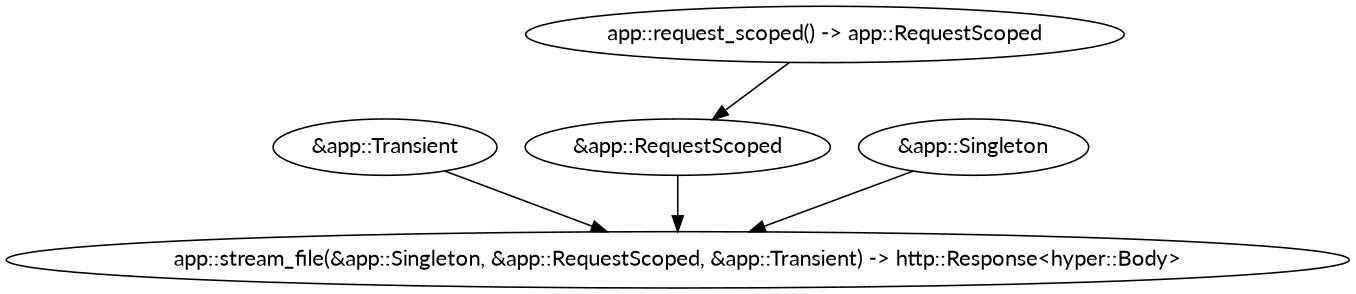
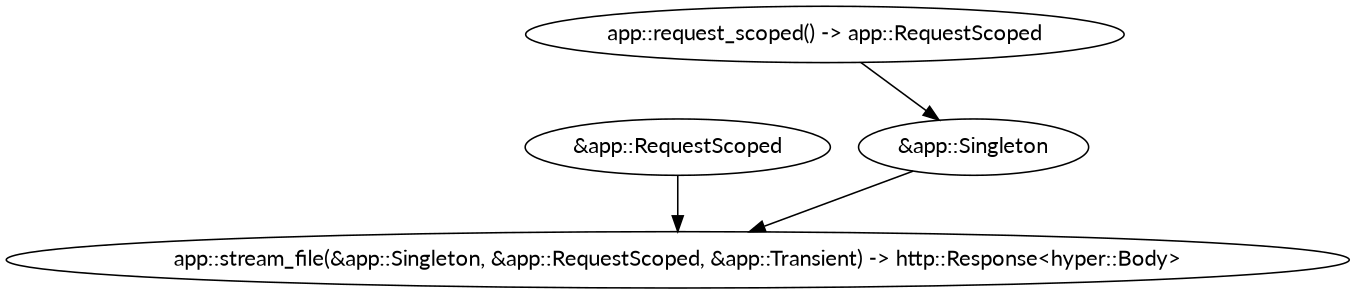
  digraph {
    fontname=Lato
    node [fontname=Lato]
    edge [fontname=Lato]
    n1 [label="app::stream_file(&app::Singleton, &app::RequestScoped, &app::Transient) -> http::Response<hyper::Body>"]
-   n2 [label="&app::Transient"]
    n3 [label="&app::RequestScoped"]
    n4 [label="app::request_scoped() -> app::RequestScoped"]
    n5 [label="&app::Singleton"]
-   n2 -> n1
    n3 -> n1
-   n4 -> n3
+   n4 -> n5
    n5 -> n1
  }
